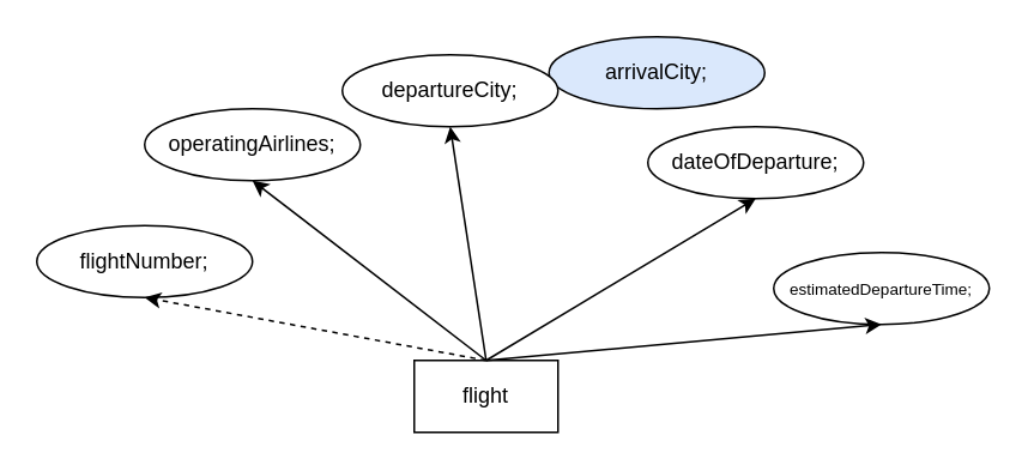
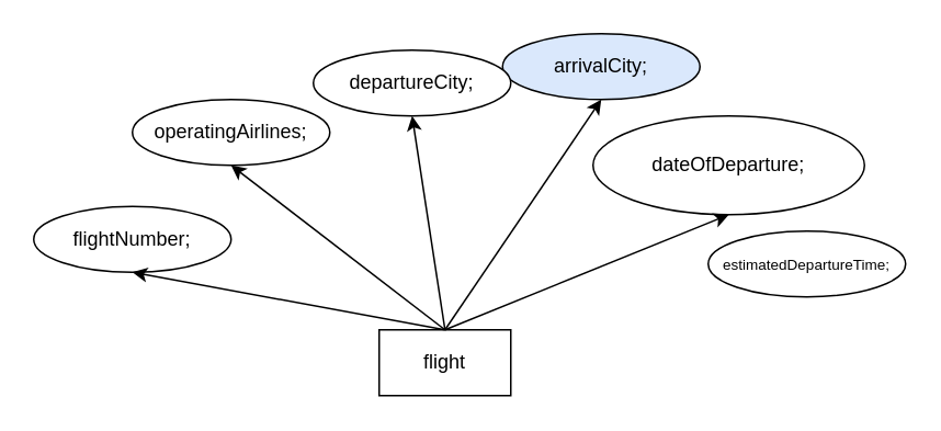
  <mxCell id="0" />
  <mxCell id="1" parent="0" />
  <mxCell id="2" value="flight" style="rounded=0;whiteSpace=wrap;html=1;" vertex="1" parent="1"><mxGeometry x="230" y="200" width="80" height="40" as="geometry" /></mxCell>
  <mxCell id="3" value="&lt;font style=&quot;font-size: 9px;&quot;&gt;estimatedDepartureTime;&lt;/font&gt;" style="ellipse;whiteSpace=wrap;html=1;" vertex="1" parent="1"><mxGeometry x="430" y="140" width="120" height="40" as="geometry" /></mxCell>
- <mxCell id="4" value="" style="endArrow=classic;html=1;rounded=0;exitX=0.5;exitY=0;exitDx=0;exitDy=0;entryX=0.5;entryY=1;entryDx=0;entryDy=0;" edge="1" parent="1" source="2" target="3"><mxGeometry width="50" height="50" relative="1" as="geometry"><mxPoint x="250" y="180" as="sourcePoint" /><mxPoint x="300" y="130" as="targetPoint" /></mxGeometry></mxCell>
  <mxCell id="5" value="arrivalCity;" style="ellipse;whiteSpace=wrap;html=1;fillColor=#dae8fc;" vertex="1" parent="1"><mxGeometry x="305" width="120" height="40" as="geometry" y="20" /></mxCell>
+ <mxCell id="6" value="" style="endArrow=classic;html=1;rounded=0;exitX=0.5;exitY=0;exitDx=0;exitDy=0;entryX=0.5;entryY=1;entryDx=0;entryDy=0;" edge="1" target="5" parent="1" source="2"><mxGeometry width="50" height="50" relative="1" as="geometry"><mxPoint x="200" y="200" as="sourcePoint" /><mxPoint x="230" y="130" as="targetPoint" /></mxGeometry></mxCell>
  <mxCell id="7" value="flightNumber;" style="ellipse;whiteSpace=wrap;html=1;" vertex="1" parent="1"><mxGeometry x="20" y="125" width="120" height="40" as="geometry" /></mxCell>
- <mxCell id="8" value="" style="endArrow=classic;html=1;rounded=0;exitX=0.5;exitY=0;exitDx=0;exitDy=0;entryX=0.5;entryY=1;entryDx=0;entryDy=0;dashed=1;" edge="1" target="7" parent="1" source="2"><mxGeometry width="50" height="50" relative="1" as="geometry"><mxPoint x="150" y="250" as="sourcePoint" /><mxPoint x="180" y="180" as="targetPoint" /></mxGeometry></mxCell>
+ <mxCell id="8" value="" style="endArrow=classic;html=1;rounded=0;exitX=0.5;exitY=0;exitDx=0;exitDy=0;entryX=0.5;entryY=1;entryDx=0;entryDy=0;" edge="1" target="7" parent="1" source="2"><mxGeometry width="50" height="50" relative="1" as="geometry"><mxPoint x="150" y="250" as="sourcePoint" /><mxPoint x="180" y="180" as="targetPoint" /></mxGeometry></mxCell>
  <mxCell id="9" value="operatingAirlines;" style="ellipse;whiteSpace=wrap;html=1;" vertex="1" parent="1"><mxGeometry x="80" y="60" width="120" height="40" as="geometry" /></mxCell>
  <mxCell id="10" value="" style="endArrow=classic;html=1;rounded=0;exitX=0.5;exitY=0;exitDx=0;exitDy=0;entryX=0.5;entryY=1;entryDx=0;entryDy=0;" edge="1" target="9" parent="1" source="2"><mxGeometry width="50" height="50" relative="1" as="geometry"><mxPoint x="110" y="175" as="sourcePoint" /><mxPoint x="140" y="105" as="targetPoint" /></mxGeometry></mxCell>
  <mxCell id="11" value="departureCity;" style="ellipse;whiteSpace=wrap;html=1;" vertex="1" parent="1"><mxGeometry x="190" y="30" width="120" height="40" as="geometry" /></mxCell>
  <mxCell id="12" value="" style="endArrow=classic;html=1;rounded=0;entryX=0.5;entryY=1;entryDx=0;entryDy=0;" edge="1" target="11" parent="1"><mxGeometry width="50" height="50" relative="1" as="geometry"><mxPoint x="270" y="200" as="sourcePoint" /><mxPoint x="275" y="50" as="targetPoint" /></mxGeometry></mxCell>
- <mxCell id="13" value="dateOfDeparture;" style="ellipse;whiteSpace=wrap;html=1;" vertex="1" parent="1"><mxGeometry x="360" y="70" width="120" height="40" as="geometry" /></mxCell>
+ <mxCell id="13" value="dateOfDeparture;" style="ellipse;whiteSpace=wrap;html=1;" vertex="1" parent="1"><mxGeometry x="360" y="70" width="165" height="60" as="geometry" /></mxCell>
  <mxCell id="14" value="" style="endArrow=classic;html=1;rounded=0;entryX=0.5;entryY=1;entryDx=0;entryDy=0;" edge="1" target="13" parent="1"><mxGeometry width="50" height="50" relative="1" as="geometry"><mxPoint x="270" y="200" as="sourcePoint" /><mxPoint x="450" y="90" as="targetPoint" /></mxGeometry></mxCell>
